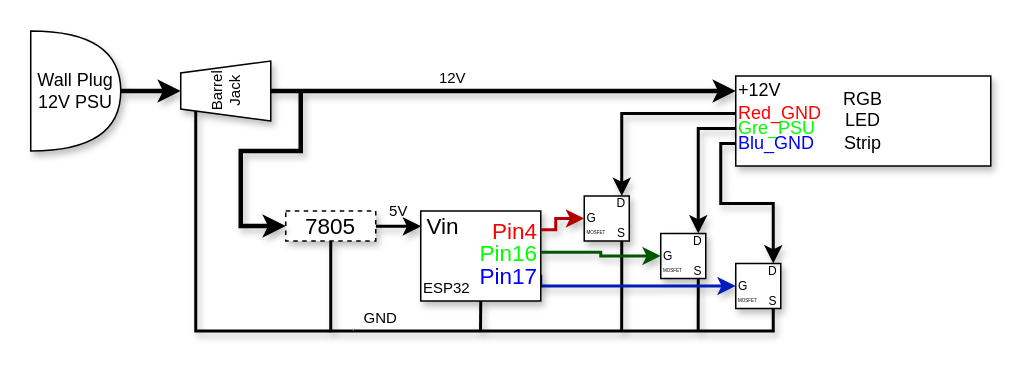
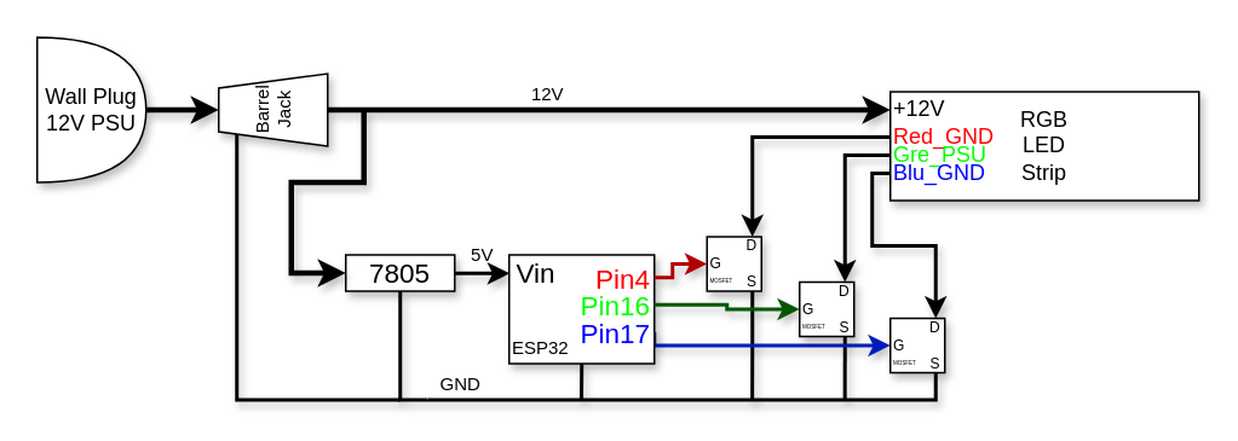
  <mxCell id="0" />
  <mxCell id="1" parent="0" />
  <mxCell id="2" style="edgeStyle=orthogonalEdgeStyle;rounded=0;orthogonalLoop=1;jettySize=auto;html=1;exitX=0.5;exitY=1;exitDx=0;exitDy=0;shadow=1;endArrow=none;endFill=0;strokeWidth=2;fontSize=1;" edge="1" parent="1" source="31"><mxGeometry relative="1" as="geometry"><mxPoint x="413.94" y="220.644" as="targetPoint" /></mxGeometry></mxCell>
  <mxCell id="3" style="edgeStyle=orthogonalEdgeStyle;rounded=0;orthogonalLoop=1;jettySize=auto;html=1;exitX=0.5;exitY=1;exitDx=0;exitDy=0;shadow=1;endArrow=none;endFill=0;strokeWidth=2;fontSize=1;" edge="1" parent="1" source="36"><mxGeometry relative="1" as="geometry"><mxPoint x="464.946" y="220" as="targetPoint" /></mxGeometry></mxCell>
  <mxCell id="4" style="edgeStyle=orthogonalEdgeStyle;rounded=0;orthogonalLoop=1;jettySize=auto;html=1;exitX=1;exitY=0.5;exitDx=0;exitDy=0;entryX=0;entryY=0.5;entryDx=0;entryDy=0;shadow=1;strokeWidth=2;fontSize=1;fillColor=#0050ef;strokeColor=#001DBC;" edge="1" parent="1" source="27" target="39"><mxGeometry relative="1" as="geometry"><Array as="points"><mxPoint x="360" y="190" /></Array></mxGeometry></mxCell>
  <mxCell id="5" value="" style="edgeStyle=orthogonalEdgeStyle;rounded=0;orthogonalLoop=1;jettySize=auto;html=1;fontSize=15;strokeWidth=3;shadow=1;" edge="1" parent="1" source="6" target="10"><mxGeometry relative="1" as="geometry" /></mxCell>
  <mxCell id="6" value="Wall Plug&lt;br&gt;12V PSU" style="shape=or;whiteSpace=wrap;html=1;shadow=1;" vertex="1" parent="1"><mxGeometry x="20" y="20" width="60" height="80" as="geometry" /></mxCell>
  <mxCell id="7" style="edgeStyle=orthogonalEdgeStyle;rounded=0;orthogonalLoop=1;jettySize=auto;html=1;exitX=0.5;exitY=1;exitDx=0;exitDy=0;entryX=0;entryY=0.5;entryDx=0;entryDy=0;strokeWidth=3;shadow=1;" edge="1" parent="1" source="10" target="19"><mxGeometry relative="1" as="geometry" /></mxCell>
  <mxCell id="8" value="12V" style="edgeLabel;html=1;align=center;verticalAlign=middle;resizable=0;points=[];fontSize=10;" vertex="1" connectable="0" parent="7"><mxGeometry x="-0.196" y="4" relative="1" as="geometry"><mxPoint x="-4.57" y="-6" as="offset" /></mxGeometry></mxCell>
  <mxCell id="9" style="edgeStyle=orthogonalEdgeStyle;rounded=0;orthogonalLoop=1;jettySize=auto;html=1;exitX=0;exitY=0;exitDx=0;exitDy=0;shadow=1;endArrow=none;endFill=0;strokeWidth=2;fontSize=1;" edge="1" parent="1" source="10"><mxGeometry relative="1" as="geometry"><mxPoint x="220" y="220" as="targetPoint" /><Array as="points"><mxPoint x="130" y="210" /><mxPoint x="130" y="210" /></Array></mxGeometry></mxCell>
  <mxCell id="10" value="Barrel&lt;br style=&quot;font-size: 10px;&quot;&gt;Jack" style="shape=trapezoid;perimeter=trapezoidPerimeter;whiteSpace=wrap;rotation=-90;comic=0;shadow=1;rounded=0;horizontal=1;html=1;fontSize=10;" vertex="1" parent="1"><mxGeometry x="130" y="30" width="40" height="60" as="geometry" /></mxCell>
  <mxCell id="11" value="" style="edgeStyle=orthogonalEdgeStyle;rounded=0;orthogonalLoop=1;jettySize=auto;html=1;shadow=1;strokeWidth=2;fontSize=15;entryX=0.003;entryY=0.17;entryDx=0;entryDy=0;entryPerimeter=0;" edge="1" parent="1" source="12" target="15"><mxGeometry relative="1" as="geometry"><Array as="points"><mxPoint x="275" y="150" /></Array></mxGeometry></mxCell>
- <mxCell id="12" value="7805" style="rounded=0;whiteSpace=wrap;html=1;shadow=1;comic=0;fontSize=15;dashed=1;" vertex="1" parent="1"><mxGeometry x="190" y="140" width="60" height="20" as="geometry" /></mxCell>
+ <mxCell id="12" value="7805" style="rounded=0;whiteSpace=wrap;html=1;shadow=1;comic=0;fontSize=15;" vertex="1" parent="1"><mxGeometry x="190" y="140" width="60" height="20" as="geometry" /></mxCell>
  <mxCell id="13" value="" style="endArrow=classic;html=1;strokeWidth=3;fontSize=15;edgeStyle=orthogonalEdgeStyle;entryX=0;entryY=0.5;entryDx=0;entryDy=0;shadow=1;rounded=0;" edge="1" parent="1" target="12"><mxGeometry width="50" height="50" relative="1" as="geometry"><mxPoint x="200" y="60" as="sourcePoint" /><mxPoint x="200" y="140" as="targetPoint" /><Array as="points"><mxPoint x="200" y="100" /><mxPoint x="160" y="100" /><mxPoint x="160" y="150" /></Array></mxGeometry></mxCell>
  <mxCell id="14" style="edgeStyle=orthogonalEdgeStyle;rounded=0;orthogonalLoop=1;jettySize=auto;html=1;exitX=0.5;exitY=1;exitDx=0;exitDy=0;shadow=1;endArrow=none;endFill=0;strokeWidth=2;fontSize=10;" edge="1" parent="1" source="15"><mxGeometry relative="1" as="geometry"><mxPoint x="319.857" y="220" as="targetPoint" /></mxGeometry></mxCell>
  <mxCell id="15" value="ESP32" style="rounded=0;whiteSpace=wrap;html=1;shadow=1;glass=0;comic=0;fontSize=10;labelPosition=center;verticalLabelPosition=middle;align=left;verticalAlign=bottom;" vertex="1" parent="1"><mxGeometry x="280" y="140" width="80" height="60" as="geometry" /></mxCell>
  <mxCell id="16" value="Vin" style="text;html=1;strokeColor=none;fillColor=none;align=center;verticalAlign=middle;whiteSpace=wrap;rounded=0;shadow=1;glass=0;comic=0;fontSize=15;" vertex="1" parent="1"><mxGeometry x="280" y="145" width="30" height="10" as="geometry" /></mxCell>
  <mxCell id="17" value="" style="group" vertex="1" connectable="0" parent="1"><mxGeometry x="490" y="50" width="170" height="60" as="geometry" /></mxCell>
  <mxCell id="18" value="RGB&lt;br&gt;LED&lt;br&gt;Strip" style="rounded=0;whiteSpace=wrap;html=1;shadow=1;glass=0;comic=0;" vertex="1" parent="17"><mxGeometry width="170" height="60" as="geometry" /></mxCell>
  <mxCell id="19" value="+12V" style="text;html=1;strokeColor=none;fillColor=none;align=left;verticalAlign=middle;whiteSpace=wrap;rounded=0;" vertex="1" parent="17"><mxGeometry width="40" height="20" as="geometry" /></mxCell>
  <mxCell id="20" value="" style="group" vertex="1" connectable="0" parent="17"><mxGeometry y="20" width="60" height="30" as="geometry" /></mxCell>
  <mxCell id="21" value="&lt;font color=&quot;#ff0000&quot;&gt;Red_GND&lt;/font&gt;" style="text;html=1;strokeColor=none;fillColor=none;align=left;verticalAlign=middle;whiteSpace=wrap;rounded=0;" vertex="1" parent="20"><mxGeometry width="60" height="10" as="geometry" /></mxCell>
  <mxCell id="22" value="&lt;font color=&quot;#00ff00&quot;&gt;Gre_PSU&lt;/font&gt;" style="text;html=1;strokeColor=none;fillColor=none;align=left;verticalAlign=middle;whiteSpace=wrap;rounded=0;" vertex="1" parent="17"><mxGeometry y="30" width="50" height="10" as="geometry" /></mxCell>
  <mxCell id="23" value="&lt;font color=&quot;#0000ff&quot;&gt;Blu_GND&lt;/font&gt;" style="text;html=1;strokeColor=none;fillColor=none;align=left;verticalAlign=middle;whiteSpace=wrap;rounded=0;" vertex="1" parent="17"><mxGeometry y="40" width="50" height="10" as="geometry" /></mxCell>
  <mxCell id="24" value="" style="group" vertex="1" connectable="0" parent="1"><mxGeometry x="330" y="145" width="30" height="45" as="geometry" /></mxCell>
  <mxCell id="25" value="&lt;font color=&quot;#ff0000&quot;&gt;Pin4&lt;/font&gt;" style="text;html=1;strokeColor=none;fillColor=none;align=right;verticalAlign=middle;whiteSpace=wrap;rounded=0;shadow=1;glass=0;comic=0;fontSize=15;" vertex="1" parent="24"><mxGeometry width="30" height="15" as="geometry" /></mxCell>
  <mxCell id="26" value="&lt;font color=&quot;#00ff00&quot;&gt;Pin16&lt;/font&gt;" style="text;html=1;strokeColor=none;fillColor=none;align=right;verticalAlign=middle;whiteSpace=wrap;rounded=0;shadow=1;glass=0;comic=0;fontSize=15;" vertex="1" parent="24"><mxGeometry y="15" width="30" height="15" as="geometry" /></mxCell>
  <mxCell id="27" value="&lt;font color=&quot;#0000ff&quot;&gt;Pin17&lt;/font&gt;" style="text;html=1;strokeColor=none;fillColor=none;align=right;verticalAlign=middle;whiteSpace=wrap;rounded=0;shadow=1;glass=0;comic=0;fontSize=15;" vertex="1" parent="24"><mxGeometry y="30" width="30" height="15" as="geometry" /></mxCell>
  <mxCell id="28" value="" style="group" vertex="1" connectable="0" parent="1"><mxGeometry x="389" y="130" width="30" height="30" as="geometry" /></mxCell>
  <mxCell id="29" value="&lt;font style=&quot;font-size: 3px;&quot;&gt;MOSFET&lt;/font&gt;" style="rounded=0;whiteSpace=wrap;html=1;shadow=1;glass=0;comic=0;fontSize=3;align=left;verticalAlign=bottom;" vertex="1" parent="28"><mxGeometry width="30" height="30" as="geometry" /></mxCell>
  <mxCell id="30" value="&lt;font style=&quot;font-size: 8px;&quot;&gt;G&lt;/font&gt;" style="text;strokeColor=none;fillColor=none;align=left;verticalAlign=middle;whiteSpace=wrap;rounded=0;shadow=1;glass=0;comic=0;fontSize=8;horizontal=1;html=1;" vertex="1" parent="28"><mxGeometry y="10" width="10" height="10" as="geometry" /></mxCell>
  <mxCell id="31" value="&lt;font style=&quot;font-size: 8px&quot;&gt;S&lt;/font&gt;" style="text;strokeColor=none;fillColor=none;align=center;verticalAlign=middle;whiteSpace=wrap;rounded=0;shadow=1;glass=0;comic=0;fontSize=8;horizontal=1;html=1;labelPosition=center;verticalLabelPosition=middle;" vertex="1" parent="28"><mxGeometry x="20" y="20" width="10" height="10" as="geometry" /></mxCell>
  <mxCell id="32" value="&lt;font style=&quot;font-size: 8px&quot;&gt;D&lt;/font&gt;" style="text;strokeColor=none;fillColor=none;align=left;verticalAlign=middle;whiteSpace=wrap;rounded=0;shadow=1;glass=0;comic=0;fontSize=8;horizontal=1;html=1;" vertex="1" parent="28"><mxGeometry x="20" width="10" height="10" as="geometry" /></mxCell>
  <mxCell id="33" value="" style="group" vertex="1" connectable="0" parent="1"><mxGeometry x="440" y="155" width="30" height="30" as="geometry" /></mxCell>
  <mxCell id="34" value="&lt;font style=&quot;font-size: 3px;&quot;&gt;MOSFET&lt;/font&gt;" style="rounded=0;whiteSpace=wrap;html=1;shadow=1;glass=0;comic=0;fontSize=3;align=left;verticalAlign=bottom;" vertex="1" parent="33"><mxGeometry width="30" height="30" as="geometry" /></mxCell>
  <mxCell id="35" value="&lt;font style=&quot;font-size: 8px;&quot;&gt;G&lt;/font&gt;" style="text;strokeColor=none;fillColor=none;align=left;verticalAlign=middle;whiteSpace=wrap;rounded=0;shadow=1;glass=0;comic=0;fontSize=8;horizontal=1;html=1;" vertex="1" parent="33"><mxGeometry y="10" width="10" height="10" as="geometry" /></mxCell>
  <mxCell id="36" value="&lt;font style=&quot;font-size: 8px&quot;&gt;S&lt;/font&gt;" style="text;strokeColor=none;fillColor=none;align=center;verticalAlign=middle;whiteSpace=wrap;rounded=0;shadow=1;glass=0;comic=0;fontSize=8;horizontal=1;html=1;labelPosition=center;verticalLabelPosition=middle;" vertex="1" parent="33"><mxGeometry x="20" y="20" width="10" height="10" as="geometry" /></mxCell>
  <mxCell id="37" value="&lt;font style=&quot;font-size: 8px&quot;&gt;D&lt;/font&gt;" style="text;strokeColor=none;fillColor=none;align=left;verticalAlign=middle;whiteSpace=wrap;rounded=0;shadow=1;glass=0;comic=0;fontSize=8;horizontal=1;html=1;" vertex="1" parent="33"><mxGeometry x="20" width="10" height="10" as="geometry" /></mxCell>
  <mxCell id="38" value="" style="group" vertex="1" connectable="0" parent="1"><mxGeometry x="490" y="175" width="30" height="30" as="geometry" /></mxCell>
  <mxCell id="39" value="&lt;font style=&quot;font-size: 3px;&quot;&gt;MOSFET&lt;/font&gt;" style="rounded=0;whiteSpace=wrap;html=1;shadow=1;glass=0;comic=0;fontSize=3;align=left;verticalAlign=bottom;" vertex="1" parent="38"><mxGeometry width="30" height="30" as="geometry" /></mxCell>
  <mxCell id="40" value="&lt;font style=&quot;font-size: 8px;&quot;&gt;G&lt;/font&gt;" style="text;strokeColor=none;fillColor=none;align=left;verticalAlign=middle;whiteSpace=wrap;rounded=0;shadow=1;glass=0;comic=0;fontSize=8;horizontal=1;html=1;" vertex="1" parent="38"><mxGeometry y="10" width="10" height="10" as="geometry" /></mxCell>
  <mxCell id="41" value="&lt;font style=&quot;font-size: 8px&quot;&gt;S&lt;/font&gt;" style="text;strokeColor=none;fillColor=none;align=center;verticalAlign=middle;whiteSpace=wrap;rounded=0;shadow=1;glass=0;comic=0;fontSize=8;horizontal=1;html=1;labelPosition=center;verticalLabelPosition=middle;" vertex="1" parent="38"><mxGeometry x="20" y="20" width="10" height="10" as="geometry" /></mxCell>
  <mxCell id="42" value="&lt;font style=&quot;font-size: 8px&quot;&gt;D&lt;/font&gt;" style="text;strokeColor=none;fillColor=none;align=left;verticalAlign=middle;whiteSpace=wrap;rounded=0;shadow=1;glass=0;comic=0;fontSize=8;horizontal=1;html=1;" vertex="1" parent="38"><mxGeometry x="20" width="10" height="10" as="geometry" /></mxCell>
  <mxCell id="43" style="edgeStyle=orthogonalEdgeStyle;rounded=0;orthogonalLoop=1;jettySize=auto;html=1;exitX=0;exitY=0.5;exitDx=0;exitDy=0;entryX=0.5;entryY=0;entryDx=0;entryDy=0;shadow=1;strokeWidth=2;fontSize=1;" edge="1" parent="1" source="21" target="32"><mxGeometry relative="1" as="geometry" /></mxCell>
  <mxCell id="44" style="edgeStyle=orthogonalEdgeStyle;rounded=0;orthogonalLoop=1;jettySize=auto;html=1;exitX=0;exitY=0.5;exitDx=0;exitDy=0;entryX=0.5;entryY=0;entryDx=0;entryDy=0;shadow=1;strokeWidth=2;fontSize=1;" edge="1" parent="1" source="22" target="37"><mxGeometry relative="1" as="geometry" /></mxCell>
  <mxCell id="45" style="edgeStyle=orthogonalEdgeStyle;rounded=0;orthogonalLoop=1;jettySize=auto;html=1;exitX=0;exitY=0.5;exitDx=0;exitDy=0;entryX=0.5;entryY=0;entryDx=0;entryDy=0;shadow=1;strokeWidth=2;fontSize=1;" edge="1" parent="1" source="23" target="42"><mxGeometry relative="1" as="geometry"><Array as="points"><mxPoint x="480" y="95" /><mxPoint x="480" y="135" /><mxPoint x="515" y="135" /></Array></mxGeometry></mxCell>
  <mxCell id="46" style="edgeStyle=orthogonalEdgeStyle;rounded=0;orthogonalLoop=1;jettySize=auto;html=1;exitX=0.5;exitY=1;exitDx=0;exitDy=0;entryX=0.5;entryY=1;entryDx=0;entryDy=0;shadow=1;strokeWidth=2;fontSize=1;endArrow=none;endFill=0;" edge="1" parent="1" source="41" target="12"><mxGeometry relative="1" as="geometry"><Array as="points"><mxPoint x="515" y="220" /><mxPoint x="220" y="220" /></Array></mxGeometry></mxCell>
  <mxCell id="47" value="Text" style="edgeLabel;html=1;align=center;verticalAlign=middle;resizable=0;points=[];fontSize=1;" vertex="1" connectable="0" parent="46"><mxGeometry x="0.6" y="-2" relative="1" as="geometry"><mxPoint as="offset" /></mxGeometry></mxCell>
  <mxCell id="48" value="GND" style="edgeLabel;html=1;align=center;verticalAlign=middle;resizable=0;points=[];fontSize=10;" vertex="1" connectable="0" parent="46"><mxGeometry x="0.502" relative="1" as="geometry"><mxPoint y="-10" as="offset" /></mxGeometry></mxCell>
  <mxCell id="49" style="edgeStyle=orthogonalEdgeStyle;rounded=0;orthogonalLoop=1;jettySize=auto;html=1;exitX=1;exitY=0.5;exitDx=0;exitDy=0;entryX=0;entryY=0.5;entryDx=0;entryDy=0;shadow=1;endArrow=classic;endFill=1;strokeWidth=2;fontSize=1;fillColor=#e51400;strokeColor=#B20000;" edge="1" parent="1" source="25" target="30"><mxGeometry relative="1" as="geometry"><Array as="points"><mxPoint x="370" y="153" /><mxPoint x="370" y="145" /></Array></mxGeometry></mxCell>
  <mxCell id="50" style="edgeStyle=orthogonalEdgeStyle;rounded=0;orthogonalLoop=1;jettySize=auto;html=1;exitX=1;exitY=0.5;exitDx=0;exitDy=0;entryX=0;entryY=0.5;entryDx=0;entryDy=0;shadow=1;endArrow=classic;endFill=1;strokeWidth=2;fontSize=1;fillColor=#008a00;strokeColor=#005700;" edge="1" parent="1" source="26" target="35"><mxGeometry relative="1" as="geometry" /></mxCell>
  <mxCell id="51" value="5V" style="text;html=1;align=center;verticalAlign=middle;resizable=0;points=[];autosize=1;fontSize=10;" vertex="1" parent="1"><mxGeometry x="250" y="130" width="30" height="20" as="geometry" /></mxCell>
